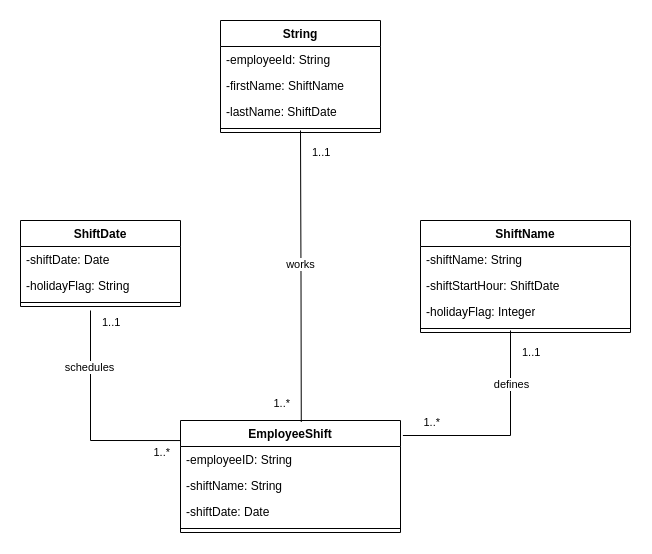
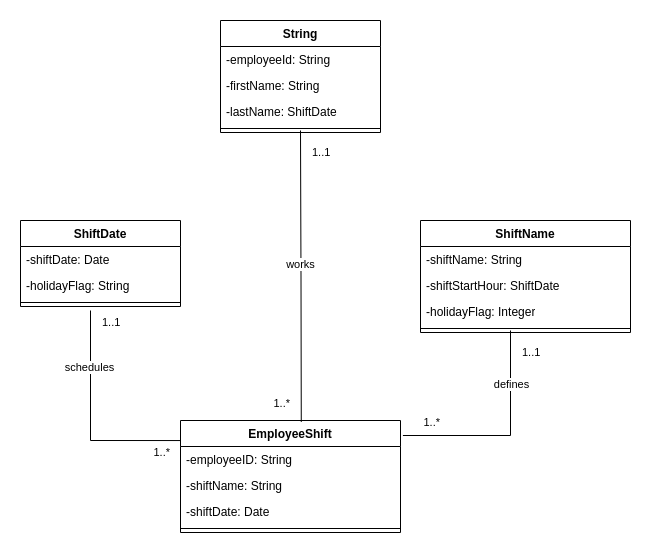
  <mxCell id="0" />
  <mxCell id="1" parent="0" />
  <mxCell id="2" value="String" style="swimlane;fontStyle=1;align=center;verticalAlign=top;childLayout=stackLayout;horizontal=1;startSize=26;horizontalStack=0;resizeParent=1;resizeParentMax=0;resizeLast=0;collapsible=1;marginBottom=0;whiteSpace=wrap;html=1;" vertex="1" parent="1"><mxGeometry x="220" y="20" width="160" height="112" as="geometry" /></mxCell>
  <mxCell id="3" value="&lt;div&gt;-employeeId: String&lt;/div&gt;&lt;div&gt;&lt;br&gt;&lt;/div&gt;&lt;div&gt;&lt;br&gt;&lt;/div&gt;" style="text;strokeColor=none;fillColor=none;align=left;verticalAlign=top;spacingLeft=4;spacingRight=4;overflow=hidden;rotatable=0;points=[[0,0.5],[1,0.5]];portConstraint=eastwest;whiteSpace=wrap;html=1;" vertex="1" parent="2"><mxGeometry y="26" width="160" height="26" as="geometry" /></mxCell>
- <mxCell id="4" value="-firstName: ShiftName" style="text;strokeColor=none;fillColor=none;align=left;verticalAlign=top;spacingLeft=4;spacingRight=4;overflow=hidden;rotatable=0;points=[[0,0.5],[1,0.5]];portConstraint=eastwest;whiteSpace=wrap;html=1;" vertex="1" parent="2"><mxGeometry y="52" width="160" height="26" as="geometry" /></mxCell>
+ <mxCell id="4" value="-firstName: String" style="text;strokeColor=none;fillColor=none;align=left;verticalAlign=top;spacingLeft=4;spacingRight=4;overflow=hidden;rotatable=0;points=[[0,0.5],[1,0.5]];portConstraint=eastwest;whiteSpace=wrap;html=1;" vertex="1" parent="2"><mxGeometry y="52" width="160" height="26" as="geometry" /></mxCell>
  <mxCell id="5" value="-lastName: ShiftDate" style="text;strokeColor=none;fillColor=none;align=left;verticalAlign=top;spacingLeft=4;spacingRight=4;overflow=hidden;rotatable=0;points=[[0,0.5],[1,0.5]];portConstraint=eastwest;whiteSpace=wrap;html=1;" vertex="1" parent="2"><mxGeometry y="78" width="160" height="26" as="geometry" /></mxCell>
  <mxCell id="6" value="" style="line;strokeWidth=1;fillColor=none;align=left;verticalAlign=middle;spacingTop=-1;spacingLeft=3;spacingRight=3;rotatable=0;labelPosition=right;points=[];portConstraint=eastwest;strokeColor=inherit;" vertex="1" parent="2"><mxGeometry y="104" width="160" height="8" as="geometry" /></mxCell>
  <mxCell id="7" value="ShiftDate" style="swimlane;fontStyle=1;align=center;verticalAlign=top;childLayout=stackLayout;horizontal=1;startSize=26;horizontalStack=0;resizeParent=1;resizeParentMax=0;resizeLast=0;collapsible=1;marginBottom=0;whiteSpace=wrap;html=1;" vertex="1" parent="1"><mxGeometry x="20" y="220" width="160" height="86" as="geometry" /></mxCell>
  <mxCell id="8" value="-shiftDate: Date" style="text;strokeColor=none;fillColor=none;align=left;verticalAlign=top;spacingLeft=4;spacingRight=4;overflow=hidden;rotatable=0;points=[[0,0.5],[1,0.5]];portConstraint=eastwest;whiteSpace=wrap;html=1;" vertex="1" parent="7"><mxGeometry y="26" width="160" height="26" as="geometry" /></mxCell>
  <mxCell id="9" value="-holidayFlag: String" style="text;strokeColor=none;fillColor=none;align=left;verticalAlign=top;spacingLeft=4;spacingRight=4;overflow=hidden;rotatable=0;points=[[0,0.5],[1,0.5]];portConstraint=eastwest;whiteSpace=wrap;html=1;" vertex="1" parent="7"><mxGeometry y="52" width="160" height="26" as="geometry" /></mxCell>
  <mxCell id="10" value="" style="line;strokeWidth=1;fillColor=none;align=left;verticalAlign=middle;spacingTop=-1;spacingLeft=3;spacingRight=3;rotatable=0;labelPosition=right;points=[];portConstraint=eastwest;strokeColor=inherit;" vertex="1" parent="7"><mxGeometry y="78" width="160" height="8" as="geometry" /></mxCell>
  <mxCell id="11" value="ShiftName" style="swimlane;fontStyle=1;align=center;verticalAlign=top;childLayout=stackLayout;horizontal=1;startSize=26;horizontalStack=0;resizeParent=1;resizeParentMax=0;resizeLast=0;collapsible=1;marginBottom=0;whiteSpace=wrap;html=1;" vertex="1" parent="1"><mxGeometry x="420" y="220" width="210" height="112" as="geometry" /></mxCell>
  <mxCell id="12" value="-shiftName: String" style="text;strokeColor=none;fillColor=none;align=left;verticalAlign=top;spacingLeft=4;spacingRight=4;overflow=hidden;rotatable=0;points=[[0,0.5],[1,0.5]];portConstraint=eastwest;whiteSpace=wrap;html=1;" vertex="1" parent="11"><mxGeometry y="26" width="210" height="26" as="geometry" /></mxCell>
  <mxCell id="13" value="-shiftStartHour: ShiftDate " style="text;strokeColor=none;fillColor=none;align=left;verticalAlign=top;spacingLeft=4;spacingRight=4;overflow=hidden;rotatable=0;points=[[0,0.5],[1,0.5]];portConstraint=eastwest;whiteSpace=wrap;html=1;" vertex="1" parent="11"><mxGeometry y="52" width="210" height="26" as="geometry" /></mxCell>
  <mxCell id="14" value="-holidayFlag: Integer" style="text;strokeColor=none;fillColor=none;align=left;verticalAlign=top;spacingLeft=4;spacingRight=4;overflow=hidden;rotatable=0;points=[[0,0.5],[1,0.5]];portConstraint=eastwest;whiteSpace=wrap;html=1;" vertex="1" parent="11"><mxGeometry y="78" width="210" height="26" as="geometry" /></mxCell>
  <mxCell id="15" value="" style="line;strokeWidth=1;fillColor=none;align=left;verticalAlign=middle;spacingTop=-1;spacingLeft=3;spacingRight=3;rotatable=0;labelPosition=right;points=[];portConstraint=eastwest;strokeColor=inherit;" vertex="1" parent="11"><mxGeometry y="104" width="210" height="8" as="geometry" /></mxCell>
  <mxCell id="16" value="EmployeeShift" style="swimlane;fontStyle=1;align=center;verticalAlign=top;childLayout=stackLayout;horizontal=1;startSize=26;horizontalStack=0;resizeParent=1;resizeParentMax=0;resizeLast=0;collapsible=1;marginBottom=0;whiteSpace=wrap;html=1;" vertex="1" parent="1"><mxGeometry x="180" y="420" width="220" height="112" as="geometry" /></mxCell>
  <mxCell id="17" value="-employeeID: String" style="text;strokeColor=none;fillColor=none;align=left;verticalAlign=top;spacingLeft=4;spacingRight=4;overflow=hidden;rotatable=0;points=[[0,0.5],[1,0.5]];portConstraint=eastwest;whiteSpace=wrap;html=1;" vertex="1" parent="16"><mxGeometry y="26" width="220" height="26" as="geometry" /></mxCell>
  <mxCell id="18" value="-shiftName: String" style="text;strokeColor=none;fillColor=none;align=left;verticalAlign=top;spacingLeft=4;spacingRight=4;overflow=hidden;rotatable=0;points=[[0,0.5],[1,0.5]];portConstraint=eastwest;whiteSpace=wrap;html=1;" vertex="1" parent="16"><mxGeometry y="52" width="220" height="26" as="geometry" /></mxCell>
  <mxCell id="19" value="-shiftDate: Date" style="text;strokeColor=none;fillColor=none;align=left;verticalAlign=top;spacingLeft=4;spacingRight=4;overflow=hidden;rotatable=0;points=[[0,0.5],[1,0.5]];portConstraint=eastwest;whiteSpace=wrap;html=1;" vertex="1" parent="16"><mxGeometry y="78" width="220" height="26" as="geometry" /></mxCell>
  <mxCell id="20" value="" style="line;strokeWidth=1;fillColor=none;align=left;verticalAlign=middle;spacingTop=-1;spacingLeft=3;spacingRight=3;rotatable=0;labelPosition=right;points=[];portConstraint=eastwest;strokeColor=inherit;" vertex="1" parent="16"><mxGeometry y="104" width="220" height="8" as="geometry" /></mxCell>
  <mxCell id="21" value="" style="endArrow=none;html=1;edgeStyle=orthogonalEdgeStyle;rounded=0;entryX=0.549;entryY=0.013;entryDx=0;entryDy=0;entryPerimeter=0;" edge="1" parent="1" target="16"><mxGeometry relative="1" as="geometry"><mxPoint x="300" y="130" as="sourcePoint" /><mxPoint x="460" y="130" as="targetPoint" /></mxGeometry></mxCell>
  <mxCell id="22" value="1..1" style="edgeLabel;resizable=0;html=1;align=left;verticalAlign=bottom;" connectable="0" vertex="1" parent="21"><mxGeometry x="-1" relative="1" as="geometry"><mxPoint x="10" y="30" as="offset" /></mxGeometry></mxCell>
  <mxCell id="23" value="1..*" style="edgeLabel;resizable=0;html=1;align=right;verticalAlign=bottom;" connectable="0" vertex="1" parent="21"><mxGeometry x="1" relative="1" as="geometry"><mxPoint x="-11" y="-11" as="offset" /></mxGeometry></mxCell>
  <mxCell id="24" value="works" style="edgeLabel;html=1;align=center;verticalAlign=middle;resizable=0;points=[];" vertex="1" connectable="0" parent="21"><mxGeometry x="-0.088" y="-1" relative="1" as="geometry"><mxPoint as="offset" /></mxGeometry></mxCell>
  <mxCell id="25" value="" style="endArrow=none;html=1;edgeStyle=orthogonalEdgeStyle;rounded=0;entryX=0;entryY=0.179;entryDx=0;entryDy=0;entryPerimeter=0;" edge="1" parent="1" target="16"><mxGeometry relative="1" as="geometry"><mxPoint x="90" y="310" as="sourcePoint" /><mxPoint x="250" y="310" as="targetPoint" /><Array as="points"><mxPoint x="90" y="440" /></Array></mxGeometry></mxCell>
  <mxCell id="26" value="1..1" style="edgeLabel;resizable=0;html=1;align=left;verticalAlign=bottom;" connectable="0" vertex="1" parent="25"><mxGeometry x="-1" relative="1" as="geometry"><mxPoint x="10" y="20" as="offset" /></mxGeometry></mxCell>
  <mxCell id="27" value="1..*" style="edgeLabel;resizable=0;html=1;align=right;verticalAlign=bottom;" connectable="0" vertex="1" parent="25"><mxGeometry x="1" relative="1" as="geometry"><mxPoint x="-10" y="20" as="offset" /></mxGeometry></mxCell>
  <mxCell id="28" value="schedules" style="edgeLabel;html=1;align=center;verticalAlign=middle;resizable=0;points=[];" vertex="1" connectable="0" parent="25"><mxGeometry x="-0.488" y="-2" relative="1" as="geometry"><mxPoint as="offset" /></mxGeometry></mxCell>
  <mxCell id="29" value="" style="endArrow=none;html=1;edgeStyle=orthogonalEdgeStyle;rounded=0;entryX=1.011;entryY=0.134;entryDx=0;entryDy=0;entryPerimeter=0;" edge="1" parent="1" target="16"><mxGeometry relative="1" as="geometry"><mxPoint x="510" y="330" as="sourcePoint" /><mxPoint x="670" y="330" as="targetPoint" /><Array as="points"><mxPoint x="510" y="435" /></Array></mxGeometry></mxCell>
  <mxCell id="30" value="1..1" style="edgeLabel;resizable=0;html=1;align=left;verticalAlign=bottom;" connectable="0" vertex="1" parent="29"><mxGeometry x="-1" relative="1" as="geometry"><mxPoint x="10" y="30" as="offset" /></mxGeometry></mxCell>
  <mxCell id="31" value="1..*" style="edgeLabel;resizable=0;html=1;align=right;verticalAlign=bottom;" connectable="0" vertex="1" parent="29"><mxGeometry x="1" relative="1" as="geometry"><mxPoint x="38" y="-5" as="offset" /></mxGeometry></mxCell>
  <mxCell id="32" value="defines" style="edgeLabel;html=1;align=center;verticalAlign=middle;resizable=0;points=[];" vertex="1" connectable="0" parent="29"><mxGeometry x="-0.501" relative="1" as="geometry"><mxPoint as="offset" /></mxGeometry></mxCell>
